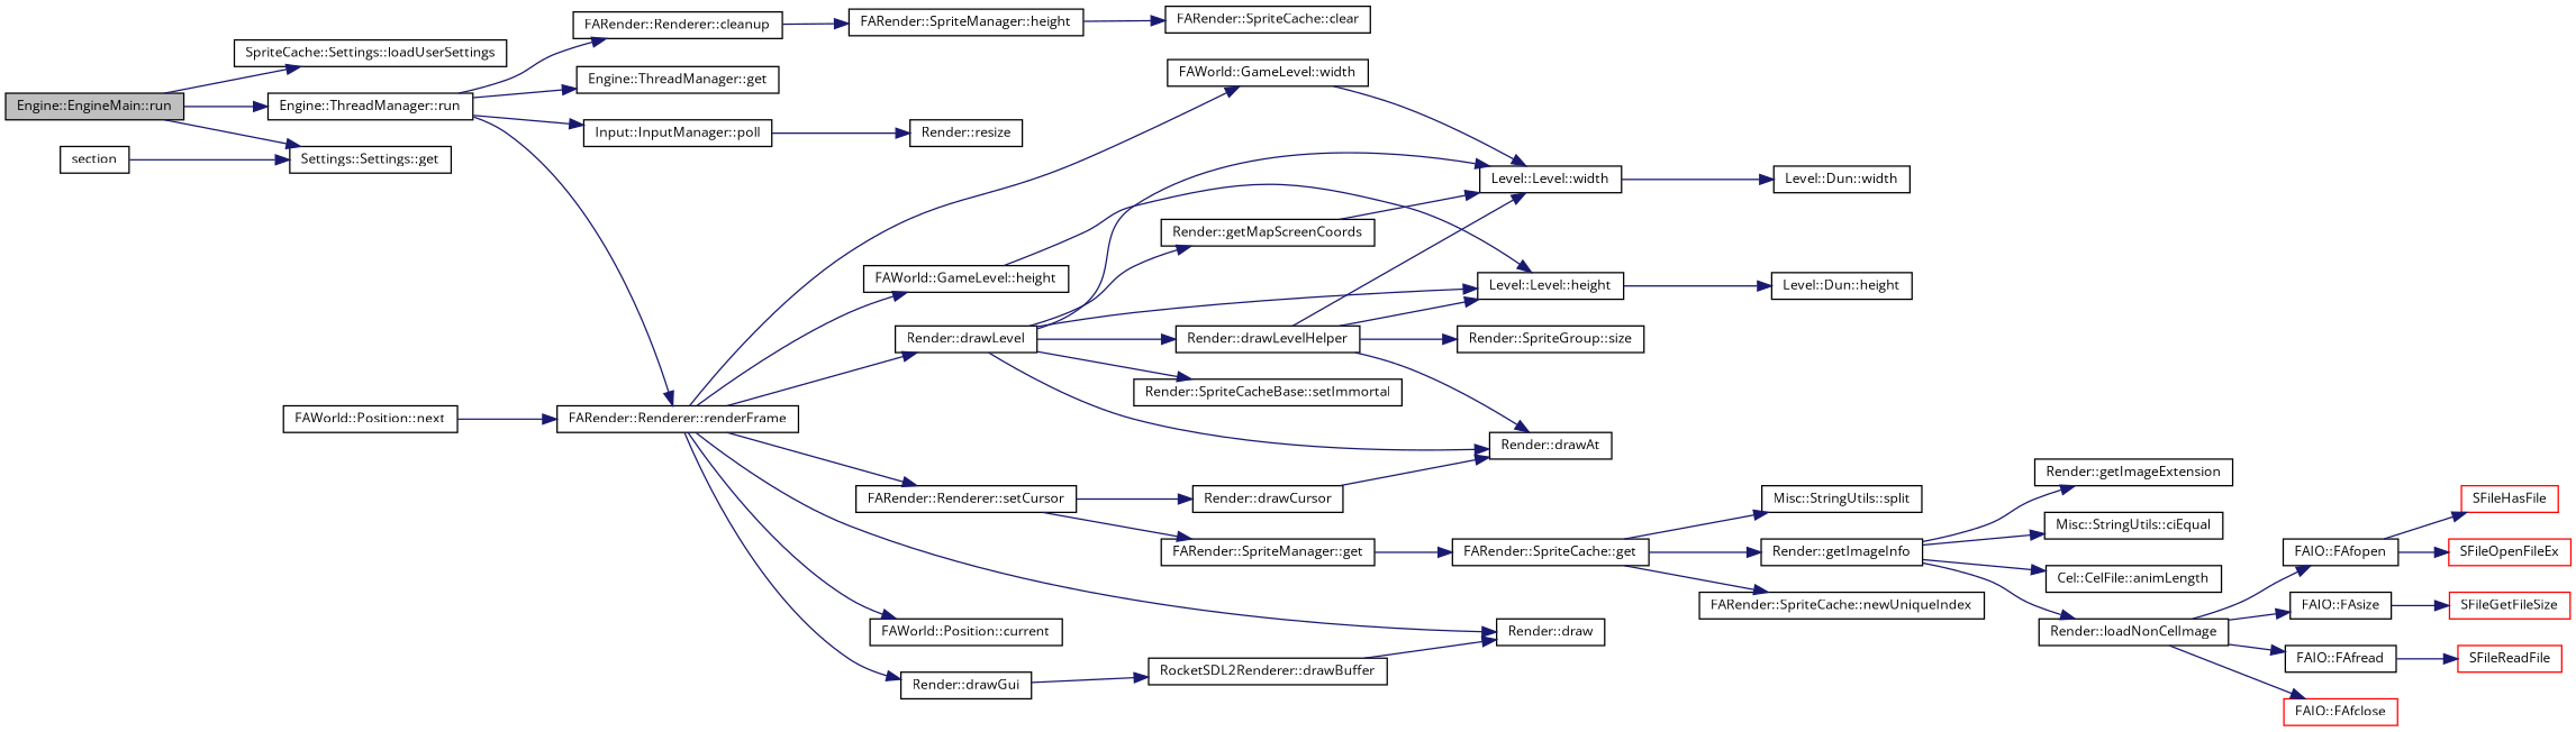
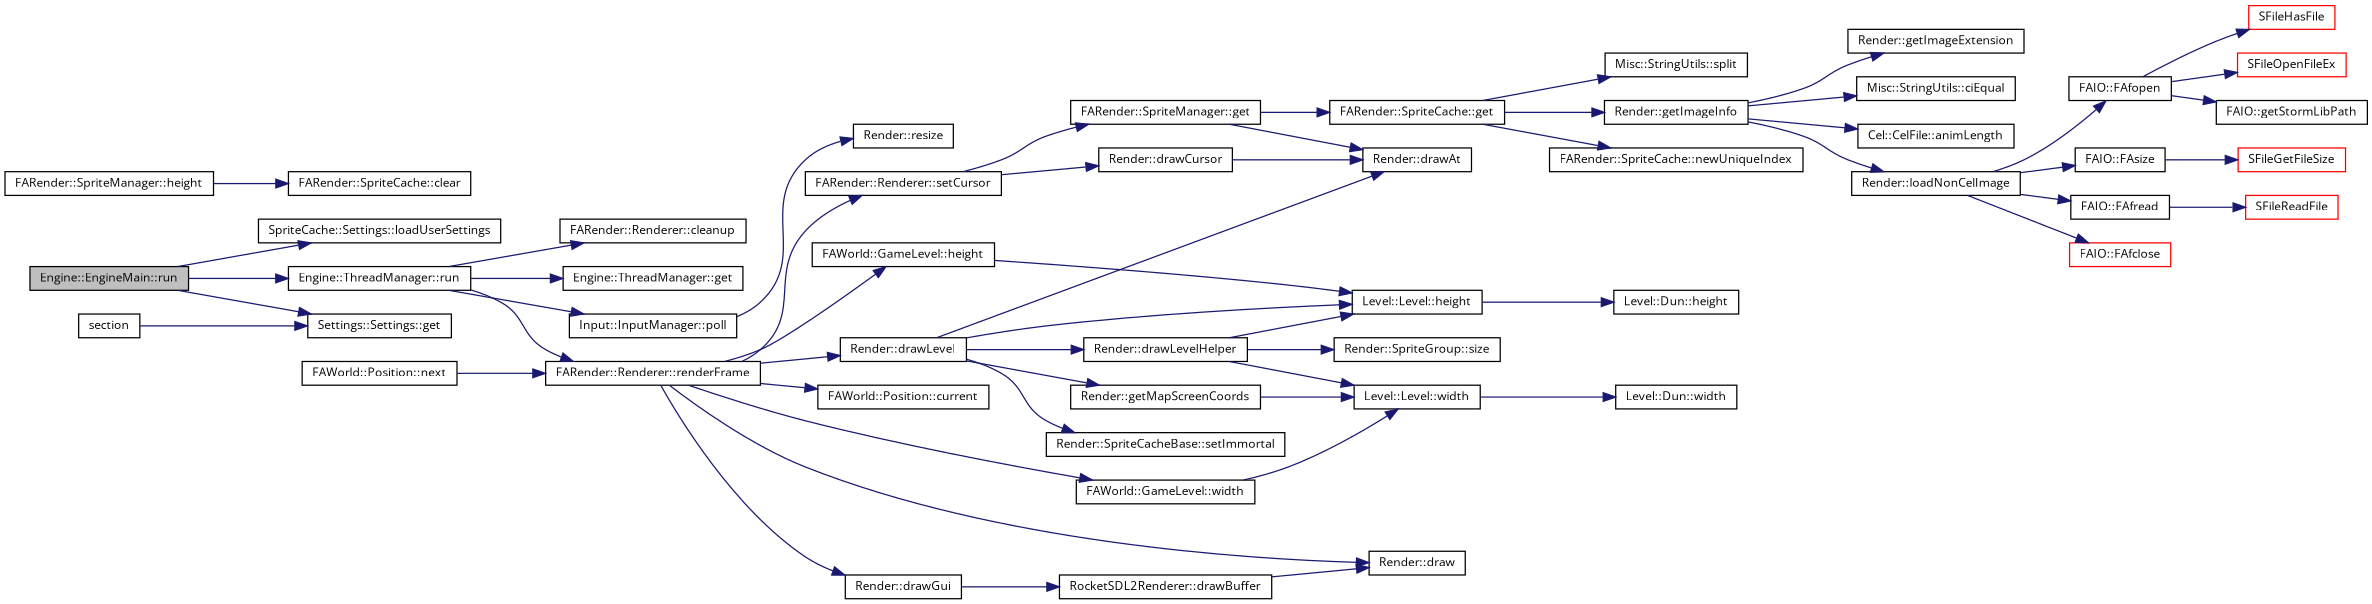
  digraph {
    fontname="Open Sans"
    rankdir=LR
    node [color=black fillcolor=white fontname="Open Sans" fontsize=10 shape=record style=filled]
    edge [color=midnightblue fontname="Open Sans" fontsize=10 labelfontname=Helvetica labelfontsize=10 style=solid]
    n1 [fillcolor=grey75 fontcolor=black height=0.2 label="Engine::EngineMain::run" width=0.4]
    n2 [height=0.2 label="SpriteCache::Settings::loadUserSettings" width=0.4]
    n3 [height=0.2 label="Settings::Settings::get" width=0.4]
    n4 [height=0.2 label="Engine::ThreadManager::run" width=0.4]
    n5 [height=0.2 label="Engine::ThreadManager::get" width=0.4]
    n6 [height=0.2 label="Input::InputManager::poll" width=0.4]
    n7 [height=0.2 label="FARender::Renderer::renderFrame" width=0.4]
    n8 [height=0.2 label="FARender::Renderer::cleanup" width=0.4]
    n9 [height=0.2 label=section width=0.4]
    n10 [height=0.2 label="Render::resize" width=0.4]
    n11 [height=0.2 label="FAWorld::GameLevel::width" width=0.4]
    n12 [height=0.2 label="FAWorld::GameLevel::height" width=0.4]
    n13 [height=0.2 label="FAWorld::Position::current" width=0.4]
    n14 [height=0.2 label="Render::drawLevel" width=0.4]
    n15 [height=0.2 label="Render::drawGui" width=0.4]
    n16 [height=0.2 label="Render::draw" width=0.4]
    n17 [height=0.2 label="FARender::Renderer::setCursor" width=0.4]
    n18 [height=0.2 label="FARender::SpriteManager::height" width=0.4]
    n19 [height=0.2 label="Level::Level::width" width=0.4]
    n20 [height=0.2 label="Level::Level::height" width=0.4]
    n21 [height=0.2 label="FAWorld::Position::next" width=0.4]
    n22 [height=0.2 label="Render::getMapScreenCoords" width=0.4]
    n23 [height=0.2 label="Render::drawLevelHelper" width=0.4]
    n24 [height=0.2 label="Render::drawAt" width=0.4]
    n25 [height=0.2 label="Render::SpriteCacheBase::setImmortal" width=0.4]
    n26 [height=0.2 label="RocketSDL2Renderer::drawBuffer" width=0.4]
    n27 [height=0.2 label="FARender::SpriteManager::get" width=0.4]
    n28 [height=0.2 label="Render::drawCursor" width=0.4]
    n29 [height=0.2 label="Level::Dun::width" width=0.4]
    n30 [height=0.2 label="Level::Dun::height" width=0.4]
    n31 [height=0.2 label="Render::SpriteGroup::size" width=0.4]
    n32 [height=0.2 label="FARender::SpriteCache::get" width=0.4]
    n33 [height=0.2 label="FARender::SpriteCache::newUniqueIndex" width=0.4]
    n34 [height=0.2 label="Misc::StringUtils::split" width=0.4]
    n35 [height=0.2 label="Render::getImageInfo" width=0.4]
    n36 [height=0.2 label="Render::getImageExtension" width=0.4]
    n37 [height=0.2 label="Misc::StringUtils::ciEqual" width=0.4]
    n38 [height=0.2 label="Cel::CelFile::animLength" width=0.4]
    n39 [height=0.2 label="Render::loadNonCelImage" width=0.4]
    n40 [height=0.2 label="FAIO::FAfopen" width=0.4]
    n41 [height=0.2 label="FAIO::FAsize" width=0.4]
    n42 [height=0.2 label="FAIO::FAfread" width=0.4]
    n43 [color=red height=0.2 label="FAIO::FAfclose" width=0.4]
+   n44 [height=0.2 label="FAIO::getStormLibPath" width=0.4]
    n45 [color=red height=0.2 label=SFileHasFile width=0.4]
    n46 [color=red height=0.2 label=SFileOpenFileEx width=0.4]
    n47 [color=red height=0.2 label=SFileGetFileSize width=0.4]
    n48 [color=red height=0.2 label=SFileReadFile width=0.4]
    n49 [height=0.2 label="FARender::SpriteCache::clear" width=0.4]
    n1 -> n2
    n1 -> n3
    n1 -> n4
    n4 -> n5
    n4 -> n6
    n4 -> n7
    n4 -> n8
    n6 -> n10
    n7 -> n11
    n7 -> n12
    n7 -> n13
    n7 -> n14
    n7 -> n15
    n7 -> n16
    n7 -> n17
-   n8 -> n18
    n9 -> n3
    n11 -> n19
    n12 -> n20
-   n14 -> n19
    n14 -> n20
    n14 -> n22
    n14 -> n23
    n14 -> n24
    n14 -> n25
    n15 -> n26
    n17 -> n27
    n17 -> n28
    n18 -> n49
    n19 -> n29
    n20 -> n30
    n21 -> n7
    n22 -> n19
    n23 -> n19
    n23 -> n20
-   n23 -> n24
+   n27 -> n24
    n23 -> n31
    n26 -> n16
    n27 -> n32
    n28 -> n24
    n32 -> n33
    n32 -> n34
    n32 -> n35
    n35 -> n36
    n35 -> n37
    n35 -> n38
    n35 -> n39
    n39 -> n40
    n39 -> n41
    n39 -> n42
    n39 -> n43
+   n40 -> n44
    n40 -> n45
    n40 -> n46
    n41 -> n47
    n42 -> n48
  }
